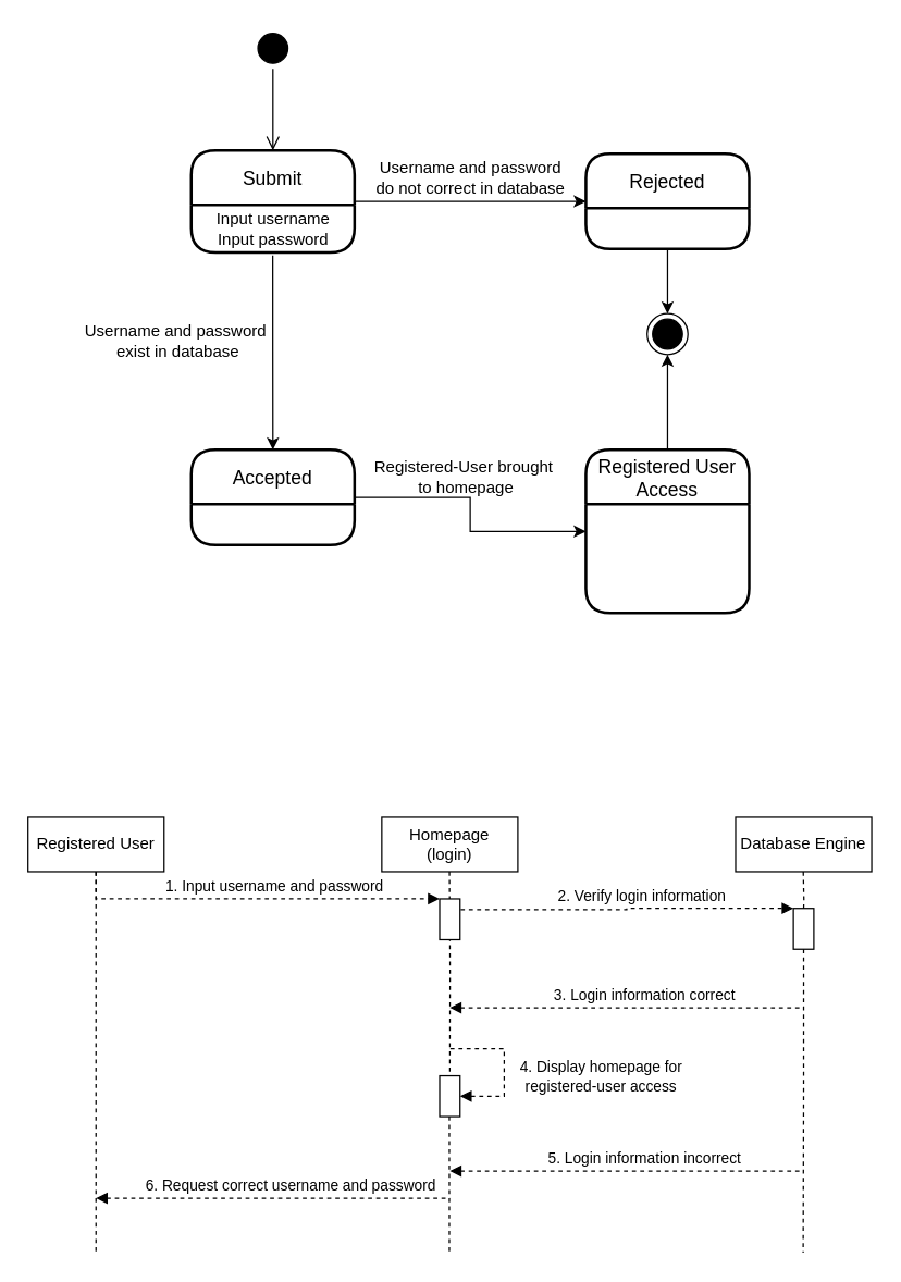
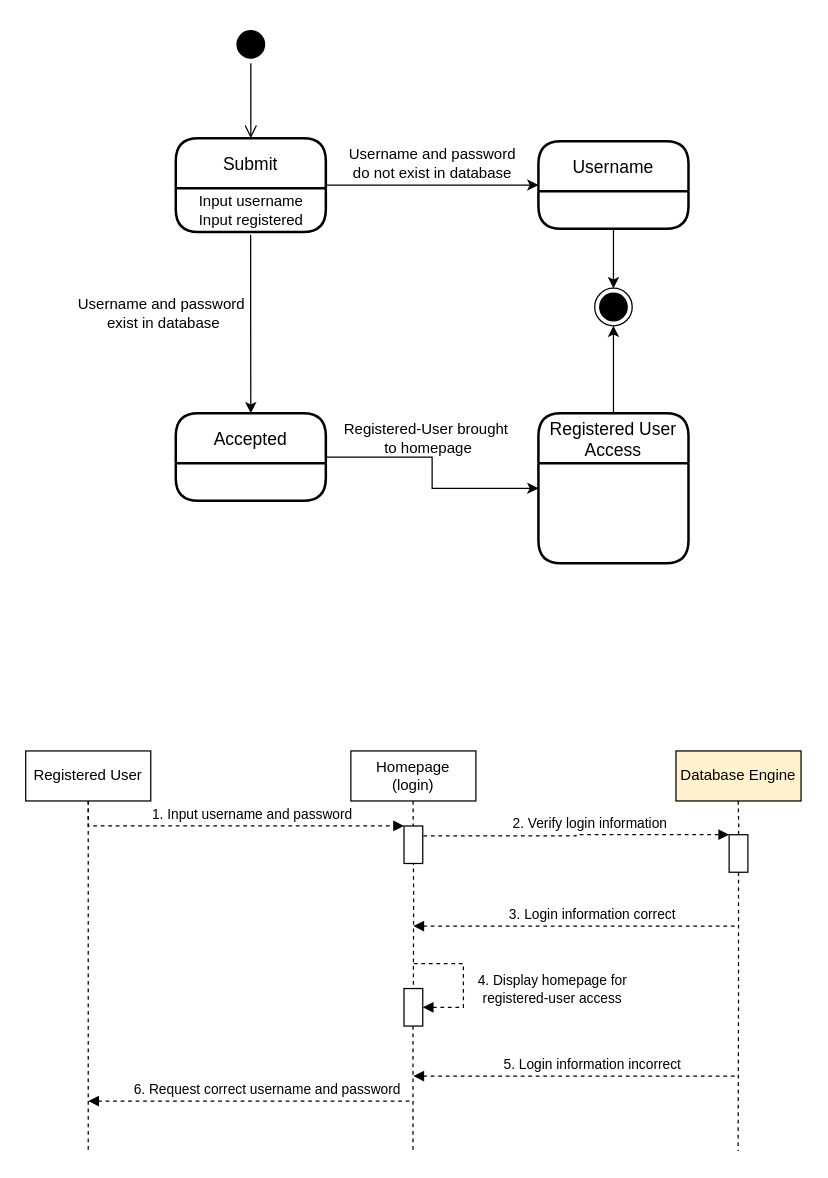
  <mxCell id="0" />
  <mxCell id="1" parent="0" />
  <mxCell id="2" style="edgeStyle=orthogonalEdgeStyle;rounded=0;orthogonalLoop=1;jettySize=auto;html=1;startArrow=none;entryX=0;entryY=0.5;entryDx=0;entryDy=0;" parent="1" source="10" target="12" edge="1"><mxGeometry relative="1" as="geometry"><mxPoint x="235" y="130" as="sourcePoint" /><mxPoint x="440" y="145" as="targetPoint" /></mxGeometry></mxCell>
  <mxCell id="3" style="edgeStyle=orthogonalEdgeStyle;rounded=0;orthogonalLoop=1;jettySize=auto;html=1;exitX=0.499;exitY=1.061;exitDx=0;exitDy=0;exitPerimeter=0;" parent="1" source="11" edge="1"><mxGeometry relative="1" as="geometry"><mxPoint x="200" y="180" as="sourcePoint" /><mxPoint x="200" y="330" as="targetPoint" /></mxGeometry></mxCell>
  <mxCell id="4" value="" style="ellipse;html=1;shape=startState;fillColor=#000000;strokeColor=#000000;" parent="1" vertex="1"><mxGeometry x="185" y="20" width="30" height="30" as="geometry" /></mxCell>
  <mxCell id="5" value="" style="edgeStyle=orthogonalEdgeStyle;html=1;verticalAlign=bottom;endArrow=open;endSize=8;strokeColor=#000000;rounded=0;" parent="1" source="4" edge="1"><mxGeometry relative="1" as="geometry"><mxPoint x="200" y="110" as="targetPoint" /></mxGeometry></mxCell>
  <mxCell id="6" style="edgeStyle=orthogonalEdgeStyle;rounded=0;orthogonalLoop=1;jettySize=auto;html=1;entryX=0.5;entryY=0;entryDx=0;entryDy=0;exitX=0.5;exitY=1;exitDx=0;exitDy=0;" parent="1" source="12" target="9" edge="1"><mxGeometry relative="1" as="geometry"><mxPoint x="475" y="180" as="sourcePoint" /></mxGeometry></mxCell>
  <mxCell id="7" value="Username and password&amp;nbsp;&lt;br&gt;exist in database" style="text;html=1;align=center;verticalAlign=middle;resizable=0;points=[];autosize=1;strokeColor=none;fillColor=none;" parent="1" vertex="1"><mxGeometry x="50" y="230" width="160" height="40" as="geometry" /></mxCell>
- <mxCell id="8" value="Username and password&lt;br&gt;do not correct in database" style="text;html=1;align=center;verticalAlign=middle;resizable=0;points=[];autosize=1;strokeColor=none;fillColor=none;" parent="1" vertex="1"><mxGeometry x="265" y="110" width="160" height="40" as="geometry" /></mxCell>
+ <mxCell id="8" value="Username and password&lt;br&gt;do not exist in database" style="text;html=1;align=center;verticalAlign=middle;resizable=0;points=[];autosize=1;strokeColor=none;fillColor=none;" parent="1" vertex="1"><mxGeometry x="265" y="110" width="160" height="40" as="geometry" /></mxCell>
  <mxCell id="9" value="" style="ellipse;html=1;shape=endState;fillColor=#000000;strokeColor=#000000;" parent="1" vertex="1"><mxGeometry x="475" y="230" width="30" height="30" as="geometry" /></mxCell>
  <mxCell id="10" value="Submit" style="swimlane;childLayout=stackLayout;horizontal=1;startSize=40;horizontalStack=0;rounded=1;fontSize=14;fontStyle=0;strokeWidth=2;resizeParent=0;resizeLast=1;shadow=0;dashed=0;align=center;" parent="1" vertex="1"><mxGeometry x="140" y="110" width="120" height="75" as="geometry"><mxRectangle x="180" y="230" width="80" height="30" as="alternateBounds" /></mxGeometry></mxCell>
- <mxCell id="11" value="Input username&lt;br&gt;Input password" style="text;html=1;align=center;verticalAlign=middle;resizable=0;points=[];autosize=1;strokeColor=none;fillColor=none;" parent="10" vertex="1"><mxGeometry y="40" width="120" height="35" as="geometry" /></mxCell>
- <mxCell id="12" value="Rejected" style="swimlane;childLayout=stackLayout;horizontal=1;startSize=40;horizontalStack=0;rounded=1;fontSize=14;fontStyle=0;strokeWidth=2;resizeParent=0;resizeLast=1;shadow=0;dashed=0;align=center;" parent="1" vertex="1"><mxGeometry x="430" y="112.5" width="120" height="70" as="geometry"><mxRectangle x="350" y="470" width="80" height="30" as="alternateBounds" /></mxGeometry></mxCell>
+ <mxCell id="11" value="Input username&lt;br&gt;Input registered" style="text;html=1;align=center;verticalAlign=middle;resizable=0;points=[];autosize=1;strokeColor=none;fillColor=none;" parent="10" vertex="1"><mxGeometry y="40" width="120" height="35" as="geometry" /></mxCell>
+ <mxCell id="12" value="Username" style="swimlane;childLayout=stackLayout;horizontal=1;startSize=40;horizontalStack=0;rounded=1;fontSize=14;fontStyle=0;strokeWidth=2;resizeParent=0;resizeLast=1;shadow=0;dashed=0;align=center;" parent="1" vertex="1"><mxGeometry x="430" y="112.5" width="120" height="70" as="geometry"><mxRectangle x="350" y="470" width="80" height="30" as="alternateBounds" /></mxGeometry></mxCell>
  <mxCell id="13" style="edgeStyle=orthogonalEdgeStyle;rounded=0;orthogonalLoop=1;jettySize=auto;html=1;entryX=0.5;entryY=1;entryDx=0;entryDy=0;" parent="1" source="14" target="9" edge="1"><mxGeometry relative="1" as="geometry" /></mxCell>
  <mxCell id="14" value="Registered User&#10;Access" style="swimlane;childLayout=stackLayout;horizontal=1;startSize=40;horizontalStack=0;rounded=1;fontSize=14;fontStyle=0;strokeWidth=2;resizeParent=0;resizeLast=1;shadow=0;dashed=0;align=center;" parent="1" vertex="1"><mxGeometry x="430" y="330" width="120" height="120" as="geometry"><mxRectangle x="350" y="470" width="80" height="30" as="alternateBounds" /></mxGeometry></mxCell>
  <mxCell id="15" style="edgeStyle=orthogonalEdgeStyle;rounded=0;orthogonalLoop=1;jettySize=auto;html=1;entryX=0;entryY=0.5;entryDx=0;entryDy=0;" parent="1" source="16" target="14" edge="1"><mxGeometry relative="1" as="geometry" /></mxCell>
  <mxCell id="16" value="Accepted" style="swimlane;childLayout=stackLayout;horizontal=1;startSize=40;horizontalStack=0;rounded=1;fontSize=14;fontStyle=0;strokeWidth=2;resizeParent=0;resizeLast=1;shadow=0;dashed=0;align=center;" parent="1" vertex="1"><mxGeometry x="140" y="330" width="120" height="70" as="geometry"><mxRectangle x="350" y="470" width="80" height="30" as="alternateBounds" /></mxGeometry></mxCell>
  <mxCell id="17" value="Registered-User brought&lt;br&gt;&amp;nbsp;to homepage" style="text;html=1;align=center;verticalAlign=middle;resizable=0;points=[];autosize=1;strokeColor=none;fillColor=none;" parent="1" vertex="1"><mxGeometry x="265" y="330" width="150" height="40" as="geometry" /></mxCell>
  <mxCell id="18" value="Homepage&lt;br&gt;(login)" style="whiteSpace=wrap;html=1;align=center;strokeColor=#000000;" parent="1" vertex="1"><mxGeometry x="280" y="600" width="100" height="40" as="geometry" /></mxCell>
- <mxCell id="19" value="Database Engine" style="whiteSpace=wrap;html=1;align=center;strokeColor=#000000;" parent="1" vertex="1"><mxGeometry x="540" y="600" width="100" height="40" as="geometry" /></mxCell>
+ <mxCell id="19" value="Database Engine" style="whiteSpace=wrap;html=1;align=center;strokeColor=#000000;fillColor=#fff2cc;" parent="1" vertex="1"><mxGeometry x="540" y="600" width="100" height="40" as="geometry" /></mxCell>
  <mxCell id="20" style="edgeStyle=orthogonalEdgeStyle;rounded=0;orthogonalLoop=1;jettySize=auto;html=1;strokeColor=default;startArrow=none;startFill=0;endArrow=none;endFill=0;dashed=1;" parent="1" source="23" edge="1"><mxGeometry relative="1" as="geometry"><mxPoint x="70" y="920" as="targetPoint" /><Array as="points"><mxPoint x="70" y="800" /><mxPoint x="70" y="800" /></Array></mxGeometry></mxCell>
  <mxCell id="21" style="edgeStyle=orthogonalEdgeStyle;rounded=0;orthogonalLoop=1;jettySize=auto;html=1;dashed=1;strokeColor=default;startArrow=none;startFill=0;endArrow=block;endFill=1;" parent="1" source="23" target="37" edge="1"><mxGeometry relative="1" as="geometry"><mxPoint x="330" y="660" as="targetPoint" /><Array as="points"><mxPoint x="70" y="660" /><mxPoint x="330" y="660" /></Array></mxGeometry></mxCell>
  <mxCell id="22" value="1. Input username and password" style="edgeLabel;html=1;align=center;verticalAlign=middle;resizable=0;points=[];" parent="21" vertex="1" connectable="0"><mxGeometry x="0.275" y="2" relative="1" as="geometry"><mxPoint x="-24" y="-8" as="offset" /></mxGeometry></mxCell>
  <mxCell id="23" value="Registered User" style="whiteSpace=wrap;html=1;align=center;strokeColor=#000000;" parent="1" vertex="1"><mxGeometry x="20" y="600" width="100" height="40" as="geometry" /></mxCell>
  <mxCell id="24" style="edgeStyle=orthogonalEdgeStyle;rounded=0;orthogonalLoop=1;jettySize=auto;html=1;strokeColor=default;startArrow=none;startFill=0;endArrow=none;endFill=0;dashed=1;" parent="1" source="35" edge="1"><mxGeometry relative="1" as="geometry"><mxPoint x="329.747" y="640" as="sourcePoint" /><mxPoint x="329.68" y="920" as="targetPoint" /><Array as="points"><mxPoint x="329.68" y="800" /><mxPoint x="329.68" y="800" /></Array></mxGeometry></mxCell>
  <mxCell id="25" style="edgeStyle=orthogonalEdgeStyle;rounded=0;orthogonalLoop=1;jettySize=auto;html=1;strokeColor=default;startArrow=none;startFill=0;endArrow=none;endFill=0;dashed=1;" parent="1" source="26" edge="1"><mxGeometry relative="1" as="geometry"><mxPoint x="589.747" y="640" as="sourcePoint" /><mxPoint x="589.68" y="920" as="targetPoint" /><Array as="points"><mxPoint x="589.68" y="800" /><mxPoint x="589.68" y="800" /></Array></mxGeometry></mxCell>
  <mxCell id="26" value="" style="rounded=0;whiteSpace=wrap;html=1;strokeColor=#000000;" parent="1" vertex="1"><mxGeometry x="582.5" y="667" width="15" height="30" as="geometry" /></mxCell>
  <mxCell id="27" value="" style="edgeStyle=orthogonalEdgeStyle;rounded=0;orthogonalLoop=1;jettySize=auto;html=1;strokeColor=default;startArrow=none;startFill=0;endArrow=none;endFill=0;dashed=1;" parent="1" target="26" edge="1"><mxGeometry relative="1" as="geometry"><mxPoint x="589.747" y="640" as="sourcePoint" /><mxPoint x="589.68" y="920" as="targetPoint" /><Array as="points" /></mxGeometry></mxCell>
  <mxCell id="28" style="edgeStyle=orthogonalEdgeStyle;rounded=0;orthogonalLoop=1;jettySize=auto;html=1;dashed=1;strokeColor=default;startArrow=none;startFill=0;endArrow=block;endFill=1;entryX=0;entryY=0;entryDx=0;entryDy=0;" parent="1" target="26" edge="1"><mxGeometry relative="1" as="geometry"><mxPoint x="338" y="668" as="sourcePoint" /><mxPoint x="580" y="670" as="targetPoint" /><Array as="points"><mxPoint x="460" y="668" /></Array></mxGeometry></mxCell>
  <mxCell id="29" value="2. Verify login information" style="edgeLabel;html=1;align=center;verticalAlign=middle;resizable=0;points=[];" parent="28" vertex="1" connectable="0"><mxGeometry x="0.275" y="2" relative="1" as="geometry"><mxPoint x="-24" y="-8" as="offset" /></mxGeometry></mxCell>
  <mxCell id="30" style="edgeStyle=orthogonalEdgeStyle;rounded=0;orthogonalLoop=1;jettySize=auto;html=1;dashed=1;strokeColor=default;startArrow=block;startFill=1;endArrow=none;endFill=0;" parent="1" edge="1"><mxGeometry relative="1" as="geometry"><mxPoint x="330" y="740" as="sourcePoint" /><mxPoint x="590" y="740" as="targetPoint" /><Array as="points"><mxPoint x="338" y="740.5" /><mxPoint x="460" y="740.5" /></Array></mxGeometry></mxCell>
  <mxCell id="31" value="3. Login information correct" style="edgeLabel;html=1;align=center;verticalAlign=middle;resizable=0;points=[];" parent="30" vertex="1" connectable="0"><mxGeometry x="0.275" y="2" relative="1" as="geometry"><mxPoint x="-24" y="-8" as="offset" /></mxGeometry></mxCell>
  <mxCell id="32" style="edgeStyle=orthogonalEdgeStyle;rounded=0;orthogonalLoop=1;jettySize=auto;html=1;dashed=1;strokeColor=default;startArrow=block;startFill=1;endArrow=none;endFill=0;" parent="1" edge="1"><mxGeometry relative="1" as="geometry"><mxPoint x="330" y="860" as="sourcePoint" /><mxPoint x="590" y="860" as="targetPoint" /><Array as="points"><mxPoint x="338" y="860.5" /><mxPoint x="460" y="860.5" /></Array></mxGeometry></mxCell>
  <mxCell id="33" value="5. Login information incorrect" style="edgeLabel;html=1;align=center;verticalAlign=middle;resizable=0;points=[];" parent="32" vertex="1" connectable="0"><mxGeometry x="0.275" y="2" relative="1" as="geometry"><mxPoint x="-24" y="-8" as="offset" /></mxGeometry></mxCell>
  <mxCell id="34" style="edgeStyle=orthogonalEdgeStyle;rounded=0;orthogonalLoop=1;jettySize=auto;html=1;dashed=1;strokeColor=default;startArrow=block;startFill=1;endArrow=none;endFill=0;" parent="1" source="35" edge="1"><mxGeometry relative="1" as="geometry"><mxPoint x="330" y="770" as="targetPoint" /><Array as="points"><mxPoint x="370" y="805" /><mxPoint x="370" y="770" /><mxPoint x="351" y="770" /></Array></mxGeometry></mxCell>
  <mxCell id="35" value="" style="rounded=0;whiteSpace=wrap;html=1;strokeColor=#000000;" parent="1" vertex="1"><mxGeometry x="322.5" y="790" width="15" height="30" as="geometry" /></mxCell>
  <mxCell id="36" value="" style="edgeStyle=orthogonalEdgeStyle;rounded=0;orthogonalLoop=1;jettySize=auto;html=1;strokeColor=default;startArrow=none;startFill=0;endArrow=none;endFill=0;dashed=1;" parent="1" target="35" edge="1"><mxGeometry relative="1" as="geometry"><mxPoint x="329.747" y="640" as="sourcePoint" /><mxPoint x="329.68" y="920" as="targetPoint" /><Array as="points" /></mxGeometry></mxCell>
  <mxCell id="37" value="" style="rounded=0;whiteSpace=wrap;html=1;strokeColor=#000000;" parent="1" vertex="1"><mxGeometry x="322.5" y="660" width="15" height="30" as="geometry" /></mxCell>
  <mxCell id="38" value="4. Display homepage for&lt;br&gt;registered-user access" style="edgeLabel;html=1;align=center;verticalAlign=middle;resizable=0;points=[];" parent="1" vertex="1" connectable="0"><mxGeometry x="440.005" y="790" as="geometry" /></mxCell>
  <mxCell id="39" style="edgeStyle=orthogonalEdgeStyle;rounded=0;orthogonalLoop=1;jettySize=auto;html=1;dashed=1;strokeColor=default;startArrow=block;startFill=1;endArrow=none;endFill=0;" parent="1" edge="1"><mxGeometry relative="1" as="geometry"><mxPoint x="70" y="880" as="sourcePoint" /><mxPoint x="330" y="880" as="targetPoint" /><Array as="points"><mxPoint x="78" y="880.5" /><mxPoint x="200" y="880.5" /></Array></mxGeometry></mxCell>
  <mxCell id="40" value="6. Request correct username and password" style="edgeLabel;html=1;align=center;verticalAlign=middle;resizable=0;points=[];" parent="39" vertex="1" connectable="0"><mxGeometry x="0.275" y="2" relative="1" as="geometry"><mxPoint x="-24" y="-8" as="offset" /></mxGeometry></mxCell>
